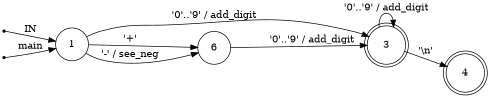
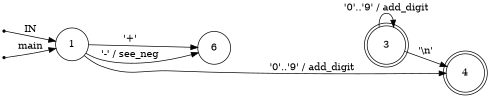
  digraph {
    rankdir=LR
    node [shape=point fixedsize=true]
    ENTRY [fixedsize=""]
    1 [height=0.65 shape=circle]
    3 [height=0.65 shape=doublecircle]
    n4 [height=0.65 label=6 shape=circle]
    en_1 [fixedsize=""]
    4 [height=0.65 shape=doublecircle]
    ENTRY -> 1 [label=IN]
-   1 -> 3 [label="'0'..'9' / add_digit"]
+   1 -> 4 [label="'0'..'9' / add_digit"]
    1 -> n4 [label="'+'"]
    1 -> n4 [label="'-' / see_neg"]
    3 -> 3 [label="'0'..'9' / add_digit"]
    3 -> 4 [label="'\\n'"]
-   n4 -> 3 [label="'0'..'9' / add_digit"]
    en_1 -> 1 [label=main]
  }
